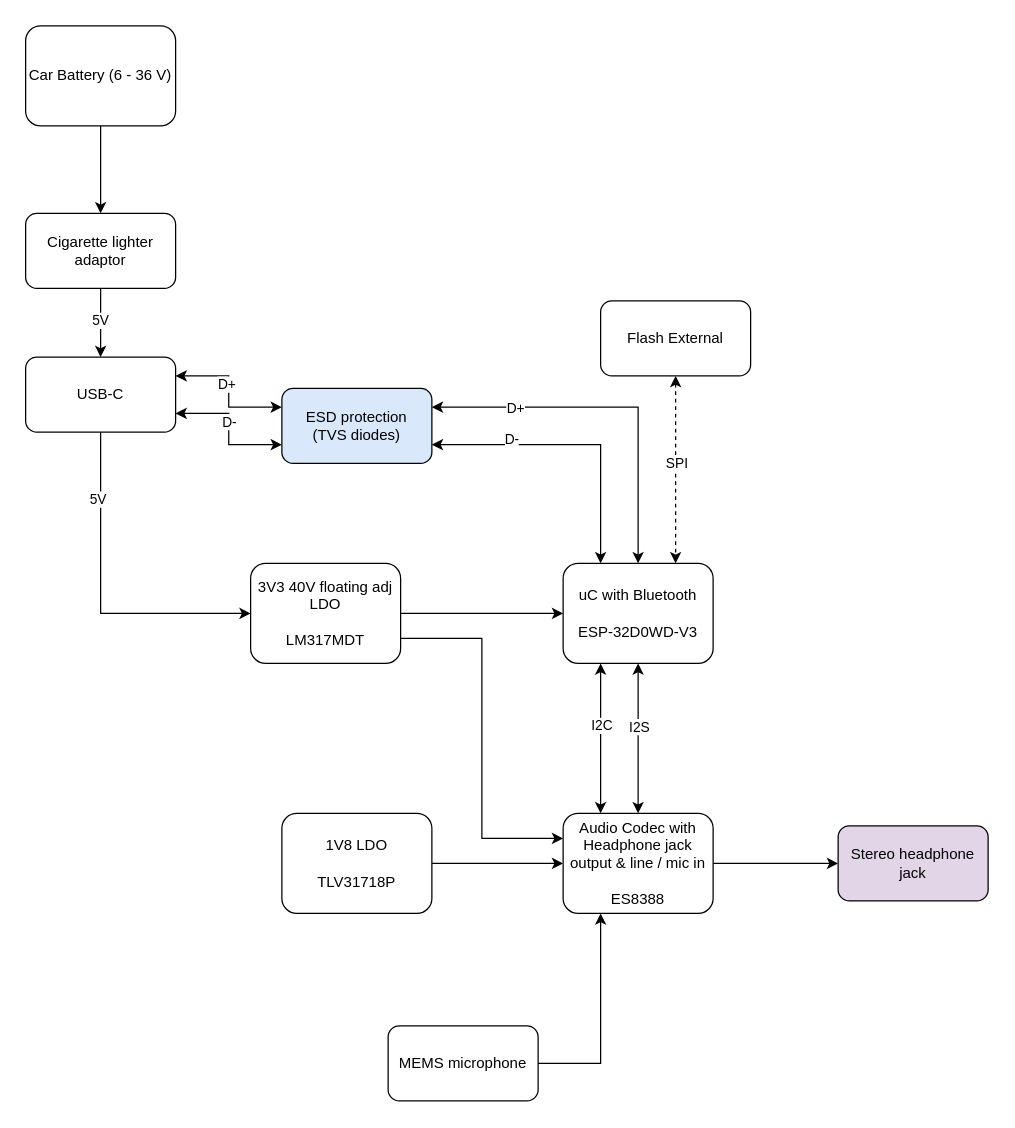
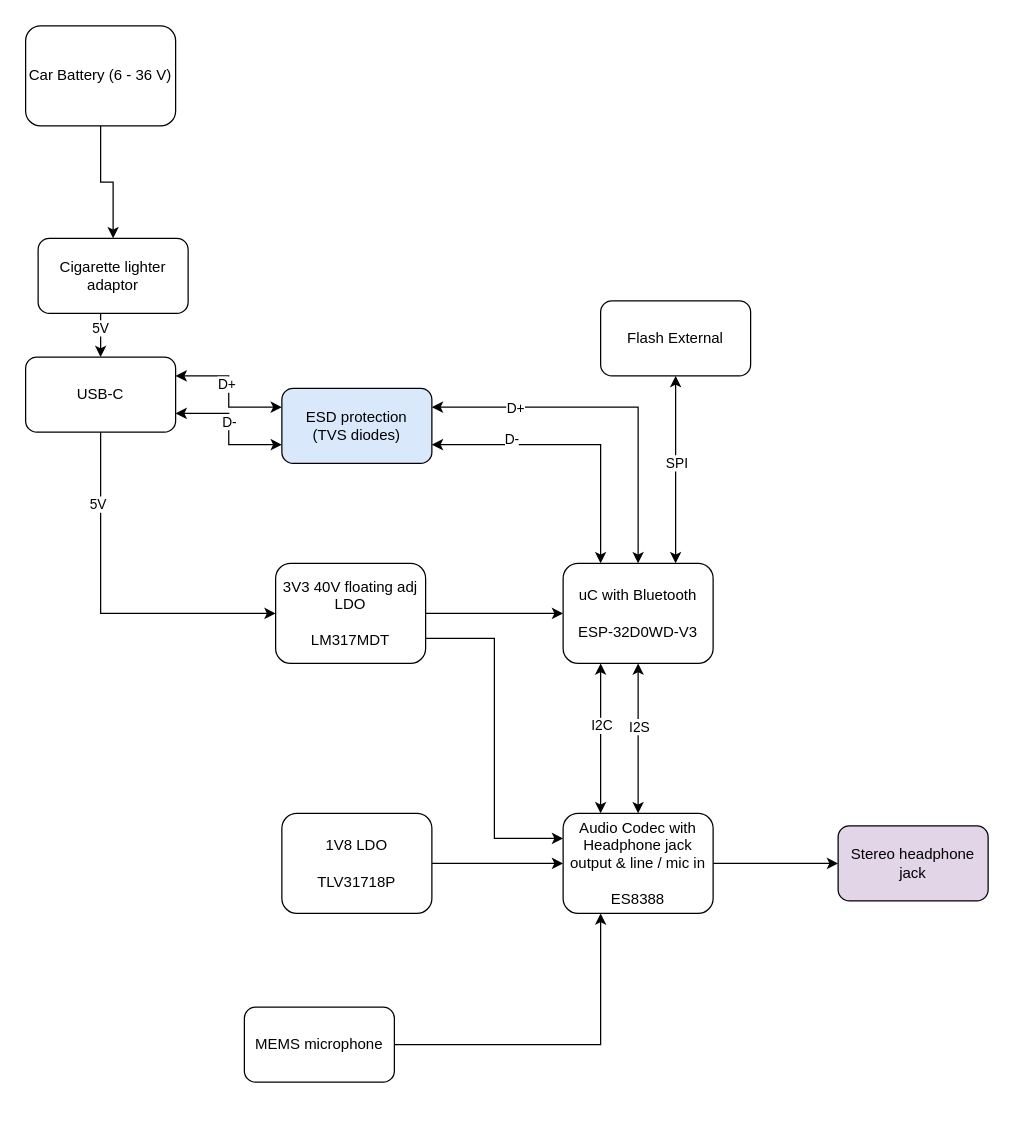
  <mxCell id="0" />
  <mxCell id="1" parent="0" />
  <mxCell id="2" style="edgeStyle=orthogonalEdgeStyle;rounded=0;orthogonalLoop=1;jettySize=auto;html=1;exitX=1;exitY=0.75;exitDx=0;exitDy=0;entryX=0;entryY=0.25;entryDx=0;entryDy=0;" parent="1" source="4" target="13" edge="1"><mxGeometry relative="1" as="geometry" /></mxCell>
  <mxCell id="3" style="edgeStyle=orthogonalEdgeStyle;rounded=0;orthogonalLoop=1;jettySize=auto;html=1;exitX=1;exitY=0.5;exitDx=0;exitDy=0;entryX=0;entryY=0.5;entryDx=0;entryDy=0;" parent="1" source="4" target="11" edge="1"><mxGeometry relative="1" as="geometry" /></mxCell>
- <mxCell id="4" value="3V3 40V floating adj LDO&lt;div&gt;&lt;br&gt;&lt;/div&gt;&lt;div&gt;LM317MDT&lt;/div&gt;" style="rounded=1;whiteSpace=wrap;html=1;" parent="1" vertex="1"><mxGeometry x="200" y="450" width="120" height="80" as="geometry" /></mxCell>
+ <mxCell id="4" value="3V3 40V floating adj LDO&lt;div&gt;&lt;br&gt;&lt;/div&gt;&lt;div&gt;LM317MDT&lt;/div&gt;" style="rounded=1;whiteSpace=wrap;html=1;" parent="1" vertex="1"><mxGeometry x="220" y="450" width="120" height="80" as="geometry" /></mxCell>
  <mxCell id="5" style="edgeStyle=orthogonalEdgeStyle;rounded=0;orthogonalLoop=1;jettySize=auto;html=1;exitX=1;exitY=0.5;exitDx=0;exitDy=0;entryX=0;entryY=0.5;entryDx=0;entryDy=0;" parent="1" source="6" target="13" edge="1"><mxGeometry relative="1" as="geometry" /></mxCell>
  <mxCell id="6" value="1V8 LDO&lt;div&gt;&lt;br&gt;&lt;/div&gt;&lt;div&gt;TLV31718P&lt;/div&gt;" style="rounded=1;whiteSpace=wrap;html=1;" parent="1" vertex="1"><mxGeometry x="225" y="650" width="120" height="80" as="geometry" /></mxCell>
  <mxCell id="7" style="edgeStyle=orthogonalEdgeStyle;rounded=0;orthogonalLoop=1;jettySize=auto;html=1;exitX=0.25;exitY=1;exitDx=0;exitDy=0;entryX=0.25;entryY=0;entryDx=0;entryDy=0;startArrow=classic;startFill=1;" parent="1" source="11" target="13" edge="1"><mxGeometry relative="1" as="geometry" /></mxCell>
  <mxCell id="8" value="I2C" style="edgeLabel;html=1;align=center;verticalAlign=middle;resizable=0;points=[];" parent="7" vertex="1" connectable="0"><mxGeometry x="-0.183" relative="1" as="geometry"><mxPoint as="offset" /></mxGeometry></mxCell>
  <mxCell id="9" style="edgeStyle=orthogonalEdgeStyle;rounded=0;orthogonalLoop=1;jettySize=auto;html=1;exitX=0.5;exitY=1;exitDx=0;exitDy=0;entryX=0.5;entryY=0;entryDx=0;entryDy=0;startArrow=classic;startFill=1;" parent="1" source="11" target="13" edge="1"><mxGeometry relative="1" as="geometry" /></mxCell>
  <mxCell id="10" value="I2S" style="edgeLabel;html=1;align=center;verticalAlign=middle;resizable=0;points=[];" parent="9" vertex="1" connectable="0"><mxGeometry x="-0.033" y="-1" relative="1" as="geometry"><mxPoint x="1" y="-8" as="offset" /></mxGeometry></mxCell>
  <mxCell id="11" value="&lt;div&gt;uC with Bluetooth&lt;/div&gt;&lt;div&gt;&lt;br&gt;&lt;/div&gt;ESP-32D0WD-V3" style="rounded=1;whiteSpace=wrap;html=1;" parent="1" vertex="1"><mxGeometry x="450" y="450" width="120" height="80" as="geometry" /></mxCell>
  <mxCell id="12" style="edgeStyle=orthogonalEdgeStyle;rounded=0;orthogonalLoop=1;jettySize=auto;html=1;exitX=1;exitY=0.5;exitDx=0;exitDy=0;entryX=0;entryY=0.5;entryDx=0;entryDy=0;" parent="1" source="13" target="16" edge="1"><mxGeometry relative="1" as="geometry" /></mxCell>
  <mxCell id="13" value="Audio Codec with Headphone jack output &amp;amp; line / mic in&lt;div&gt;&lt;br&gt;&lt;/div&gt;&lt;div&gt;ES8388&lt;/div&gt;" style="rounded=1;whiteSpace=wrap;html=1;" parent="1" vertex="1"><mxGeometry x="450" y="650" width="120" height="80" as="geometry" /></mxCell>
  <mxCell id="14" style="edgeStyle=orthogonalEdgeStyle;rounded=0;orthogonalLoop=1;jettySize=auto;html=1;exitX=1;exitY=0.5;exitDx=0;exitDy=0;entryX=0.25;entryY=1;entryDx=0;entryDy=0;" parent="1" source="15" target="13" edge="1"><mxGeometry relative="1" as="geometry" /></mxCell>
- <mxCell id="15" value="MEMS microphone" style="rounded=1;whiteSpace=wrap;html=1;" parent="1" vertex="1"><mxGeometry x="310" y="820" width="120" height="60" as="geometry" /></mxCell>
+ <mxCell id="15" value="MEMS microphone" style="rounded=1;whiteSpace=wrap;html=1;" parent="1" vertex="1"><mxGeometry x="195" y="805" width="120" height="60" as="geometry" /></mxCell>
  <mxCell id="16" value="Stereo headphone jack" style="rounded=1;whiteSpace=wrap;html=1;fillColor=#e1d5e7;" parent="1" vertex="1"><mxGeometry x="670" y="660" width="120" height="60" as="geometry" /></mxCell>
- <mxCell id="17" style="edgeStyle=orthogonalEdgeStyle;rounded=0;orthogonalLoop=1;jettySize=auto;html=1;exitX=0.5;exitY=1;exitDx=0;exitDy=0;entryX=0.75;entryY=0;entryDx=0;entryDy=0;startArrow=classic;startFill=1;dashed=1;" edge="1" parent="1" source="19" target="11"><mxGeometry relative="1" as="geometry" /></mxCell>
+ <mxCell id="17" style="edgeStyle=orthogonalEdgeStyle;rounded=0;orthogonalLoop=1;jettySize=auto;html=1;exitX=0.5;exitY=1;exitDx=0;exitDy=0;entryX=0.75;entryY=0;entryDx=0;entryDy=0;startArrow=classic;startFill=1;" edge="1" parent="1" source="19" target="11"><mxGeometry relative="1" as="geometry" /></mxCell>
  <mxCell id="18" value="SPI" style="edgeLabel;html=1;align=center;verticalAlign=middle;resizable=0;points=[];" vertex="1" connectable="0" parent="17"><mxGeometry x="-0.075" relative="1" as="geometry"><mxPoint as="offset" /></mxGeometry></mxCell>
  <mxCell id="19" value="Flash External" style="rounded=1;whiteSpace=wrap;html=1;" vertex="1" parent="1"><mxGeometry x="480" y="240" width="120" height="60" as="geometry" /></mxCell>
  <mxCell id="20" style="edgeStyle=orthogonalEdgeStyle;rounded=0;orthogonalLoop=1;jettySize=auto;html=1;exitX=0.5;exitY=1;exitDx=0;exitDy=0;entryX=0.5;entryY=0;entryDx=0;entryDy=0;" edge="1" parent="1" source="21" target="36"><mxGeometry relative="1" as="geometry" /></mxCell>
  <mxCell id="21" value="Car Battery (6 - 36 V)" style="rounded=1;whiteSpace=wrap;html=1;" vertex="1" parent="1"><mxGeometry x="20" y="20" width="120" height="80" as="geometry" /></mxCell>
  <mxCell id="22" style="edgeStyle=orthogonalEdgeStyle;rounded=0;orthogonalLoop=1;jettySize=auto;html=1;exitX=0.5;exitY=1;exitDx=0;exitDy=0;entryX=0;entryY=0.5;entryDx=0;entryDy=0;" edge="1" parent="1" source="28" target="4"><mxGeometry relative="1" as="geometry" /></mxCell>
  <mxCell id="23" value="5V" style="edgeLabel;html=1;align=center;verticalAlign=middle;resizable=0;points=[];" vertex="1" connectable="0" parent="22"><mxGeometry x="-0.6" y="-3" relative="1" as="geometry"><mxPoint as="offset" /></mxGeometry></mxCell>
  <mxCell id="24" style="edgeStyle=orthogonalEdgeStyle;rounded=0;orthogonalLoop=1;jettySize=auto;html=1;exitX=1;exitY=0.25;exitDx=0;exitDy=0;entryX=0;entryY=0.25;entryDx=0;entryDy=0;startArrow=classic;startFill=1;" edge="1" parent="1" source="28" target="31"><mxGeometry relative="1" as="geometry" /></mxCell>
  <mxCell id="25" value="D+" style="edgeLabel;html=1;align=center;verticalAlign=middle;resizable=0;points=[];" vertex="1" connectable="0" parent="24"><mxGeometry x="-0.106" y="-2" relative="1" as="geometry"><mxPoint as="offset" /></mxGeometry></mxCell>
  <mxCell id="26" style="edgeStyle=orthogonalEdgeStyle;rounded=0;orthogonalLoop=1;jettySize=auto;html=1;exitX=1;exitY=0.75;exitDx=0;exitDy=0;entryX=0;entryY=0.75;entryDx=0;entryDy=0;startArrow=classic;startFill=1;" edge="1" parent="1" source="28" target="31"><mxGeometry relative="1" as="geometry" /></mxCell>
  <mxCell id="27" value="D-" style="edgeLabel;html=1;align=center;verticalAlign=middle;resizable=0;points=[];" vertex="1" connectable="0" parent="26"><mxGeometry x="-0.106" relative="1" as="geometry"><mxPoint as="offset" /></mxGeometry></mxCell>
  <mxCell id="28" value="USB-C" style="rounded=1;whiteSpace=wrap;html=1;" vertex="1" parent="1"><mxGeometry x="20" y="285" width="120" height="60" as="geometry" /></mxCell>
  <mxCell id="29" style="edgeStyle=orthogonalEdgeStyle;rounded=0;orthogonalLoop=1;jettySize=auto;html=1;exitX=1;exitY=0.25;exitDx=0;exitDy=0;entryX=0.5;entryY=0;entryDx=0;entryDy=0;startArrow=classic;startFill=1;" edge="1" parent="1" source="31" target="11"><mxGeometry relative="1" as="geometry"><Array as="points"><mxPoint x="510" y="325" /></Array></mxGeometry></mxCell>
  <mxCell id="30" value="D+" style="edgeLabel;html=1;align=center;verticalAlign=middle;resizable=0;points=[];" vertex="1" connectable="0" parent="29"><mxGeometry x="-0.545" relative="1" as="geometry"><mxPoint as="offset" /></mxGeometry></mxCell>
  <mxCell id="31" value="ESD protection&lt;div&gt;(TVS diodes)&lt;/div&gt;" style="rounded=1;whiteSpace=wrap;html=1;fillColor=#dae8fc;" vertex="1" parent="1"><mxGeometry x="225" y="310" width="120" height="60" as="geometry" /></mxCell>
  <mxCell id="32" style="edgeStyle=orthogonalEdgeStyle;rounded=0;orthogonalLoop=1;jettySize=auto;html=1;exitX=1;exitY=0.75;exitDx=0;exitDy=0;entryX=0.25;entryY=0;entryDx=0;entryDy=0;startArrow=classic;startFill=1;" edge="1" parent="1" source="31" target="11"><mxGeometry relative="1" as="geometry" /></mxCell>
  <mxCell id="33" value="D-" style="edgeLabel;html=1;align=center;verticalAlign=middle;resizable=0;points=[];" vertex="1" connectable="0" parent="32"><mxGeometry x="-0.452" y="5" relative="1" as="geometry"><mxPoint as="offset" /></mxGeometry></mxCell>
  <mxCell id="34" style="edgeStyle=orthogonalEdgeStyle;rounded=0;orthogonalLoop=1;jettySize=auto;html=1;exitX=0.5;exitY=1;exitDx=0;exitDy=0;entryX=0.5;entryY=0;entryDx=0;entryDy=0;" edge="1" parent="1" source="36" target="28"><mxGeometry relative="1" as="geometry" /></mxCell>
  <mxCell id="35" value="5V" style="edgeLabel;html=1;align=center;verticalAlign=middle;resizable=0;points=[];" vertex="1" connectable="0" parent="34"><mxGeometry x="-0.075" y="-1" relative="1" as="geometry"><mxPoint as="offset" /></mxGeometry></mxCell>
- <mxCell id="36" value="Cigarette lighter adaptor" style="rounded=1;whiteSpace=wrap;html=1;" vertex="1" parent="1"><mxGeometry x="20" y="170" width="120" height="60" as="geometry" /></mxCell>
+ <mxCell id="36" value="Cigarette lighter adaptor" style="rounded=1;whiteSpace=wrap;html=1;" vertex="1" parent="1"><mxGeometry x="30" y="190" width="120" height="60" as="geometry" /></mxCell>
